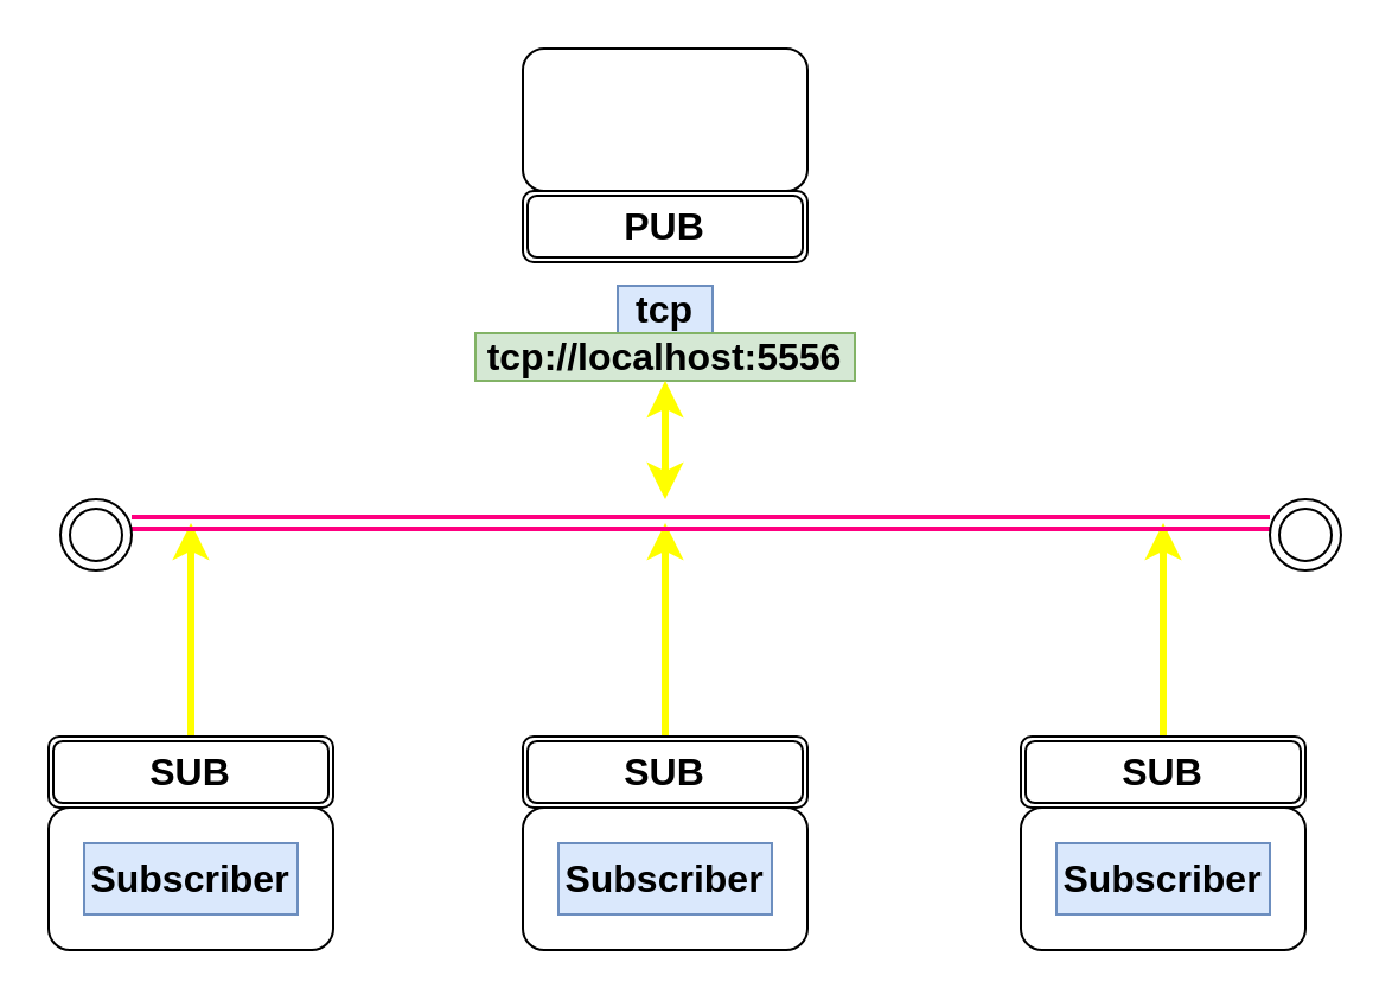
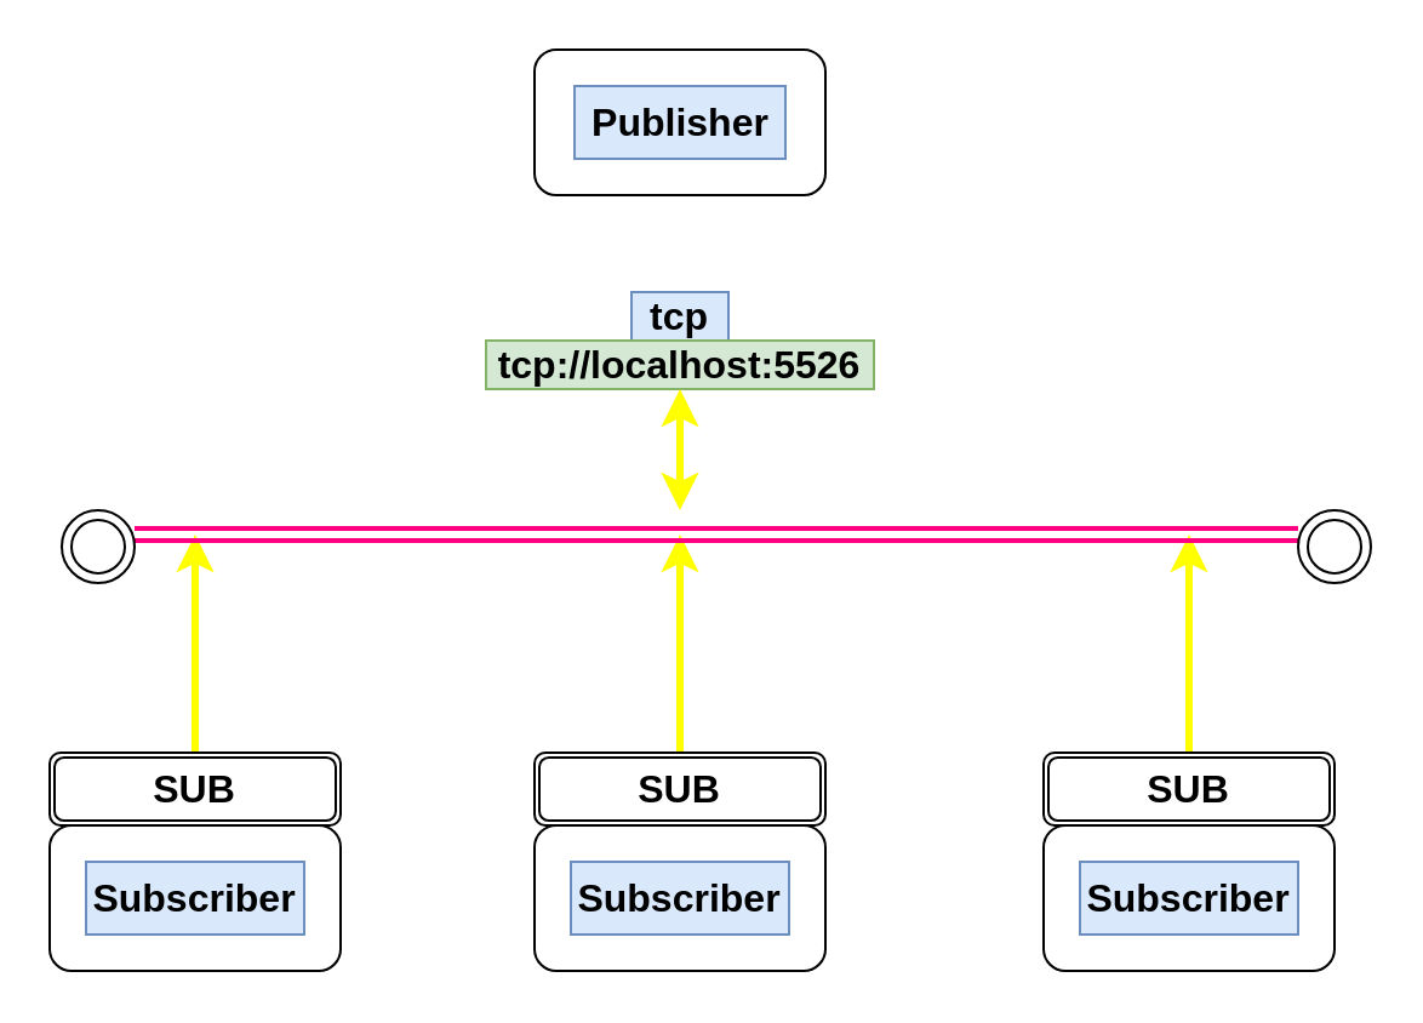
  <mxCell id="0" />
  <mxCell id="1" parent="0" />
  <mxCell id="2" value="" style="rounded=1;whiteSpace=wrap;html=1;" vertex="1" parent="1"><mxGeometry x="220" y="20" width="120" height="60" as="geometry" /></mxCell>
- <mxCell id="4" value="PUB" style="shape=ext;double=1;rounded=1;whiteSpace=wrap;html=1;fontSize=16;fontStyle=1" vertex="1" parent="1"><mxGeometry x="220" y="80" width="120" height="30" as="geometry" /></mxCell>
+ <mxCell id="3" value="Publisher" style="text;html=1;strokeColor=#6c8ebf;fillColor=#dae8fc;align=center;verticalAlign=middle;whiteSpace=wrap;rounded=0;fontStyle=1;fontSize=16;" vertex="1" parent="1"><mxGeometry x="236.5" y="35" width="87" height="30" as="geometry" /></mxCell>
  <mxCell id="5" value="tcp" style="text;html=1;strokeColor=#6c8ebf;fillColor=#dae8fc;align=center;verticalAlign=middle;whiteSpace=wrap;rounded=0;fontSize=16;fontStyle=1" vertex="1" parent="1"><mxGeometry x="260" y="120" width="40" height="20" as="geometry" /></mxCell>
- <mxCell id="6" value="tcp://localhost:5556" style="text;html=1;strokeColor=#82b366;fillColor=#d5e8d4;align=center;verticalAlign=middle;whiteSpace=wrap;rounded=0;fontSize=16;fontStyle=1" vertex="1" parent="1"><mxGeometry x="200" y="140" width="160" height="20" as="geometry" /></mxCell>
+ <mxCell id="6" value="tcp://localhost:5526" style="text;html=1;strokeColor=#82b366;fillColor=#d5e8d4;align=center;verticalAlign=middle;whiteSpace=wrap;rounded=0;fontSize=16;fontStyle=1" vertex="1" parent="1"><mxGeometry x="200" y="140" width="160" height="20" as="geometry" /></mxCell>
  <mxCell id="7" value="" style="rounded=1;whiteSpace=wrap;html=1;fontSize=16;" vertex="1" parent="1"><mxGeometry x="20" y="340" width="120" height="60" as="geometry" /></mxCell>
  <mxCell id="8" value="Subscriber" style="text;html=1;strokeColor=#6c8ebf;fillColor=#dae8fc;align=center;verticalAlign=middle;whiteSpace=wrap;rounded=0;fontStyle=1;fontSize=16;" vertex="1" parent="1"><mxGeometry x="35" y="355" width="90" height="30" as="geometry" /></mxCell>
  <mxCell id="9" value="" style="edgeStyle=orthogonalEdgeStyle;rounded=0;orthogonalLoop=1;jettySize=auto;html=1;fontSize=16;strokeColor=#FFFF00;strokeWidth=3;" edge="1" parent="1" source="10"><mxGeometry relative="1" as="geometry"><mxPoint x="80" y="220" as="targetPoint" /></mxGeometry></mxCell>
  <mxCell id="10" value="SUB" style="shape=ext;double=1;rounded=1;whiteSpace=wrap;html=1;fontSize=16;fontStyle=1" vertex="1" parent="1"><mxGeometry x="20" y="310" width="120" height="30" as="geometry" /></mxCell>
  <mxCell id="11" value="" style="rounded=1;whiteSpace=wrap;html=1;fontSize=16;" vertex="1" parent="1"><mxGeometry x="220" y="340" width="120" height="60" as="geometry" /></mxCell>
  <mxCell id="12" value="Subscriber" style="text;html=1;strokeColor=#6c8ebf;fillColor=#dae8fc;align=center;verticalAlign=middle;whiteSpace=wrap;rounded=0;fontStyle=1;fontSize=16;" vertex="1" parent="1"><mxGeometry x="235" y="355" width="90" height="30" as="geometry" /></mxCell>
  <mxCell id="13" value="" style="edgeStyle=orthogonalEdgeStyle;rounded=0;orthogonalLoop=1;jettySize=auto;html=1;fontSize=16;strokeColor=#FFFF00;strokeWidth=3;" edge="1" parent="1" source="14"><mxGeometry relative="1" as="geometry"><mxPoint x="280" y="220" as="targetPoint" /></mxGeometry></mxCell>
  <mxCell id="14" value="SUB" style="shape=ext;double=1;rounded=1;whiteSpace=wrap;html=1;fontSize=16;fontStyle=1" vertex="1" parent="1"><mxGeometry x="220" y="310" width="120" height="30" as="geometry" /></mxCell>
  <mxCell id="15" value="" style="rounded=1;whiteSpace=wrap;html=1;fontSize=16;" vertex="1" parent="1"><mxGeometry x="430" y="340" width="120" height="60" as="geometry" /></mxCell>
  <mxCell id="16" value="Subscriber" style="text;html=1;strokeColor=#6c8ebf;fillColor=#dae8fc;align=center;verticalAlign=middle;whiteSpace=wrap;rounded=0;fontStyle=1;fontSize=16;" vertex="1" parent="1"><mxGeometry x="445" y="355" width="90" height="30" as="geometry" /></mxCell>
  <mxCell id="17" value="" style="edgeStyle=orthogonalEdgeStyle;rounded=0;orthogonalLoop=1;jettySize=auto;html=1;fontSize=16;strokeColor=#FFFF00;strokeWidth=3;" edge="1" parent="1" source="18"><mxGeometry relative="1" as="geometry"><mxPoint x="490" y="220" as="targetPoint" /></mxGeometry></mxCell>
  <mxCell id="18" value="SUB" style="shape=ext;double=1;rounded=1;whiteSpace=wrap;html=1;fontSize=16;fontStyle=1" vertex="1" parent="1"><mxGeometry x="430" y="310" width="120" height="30" as="geometry" /></mxCell>
  <mxCell id="19" value="" style="shape=link;html=1;fontSize=16;strokeColor=#FF0080;strokeWidth=2;" edge="1" parent="1"><mxGeometry width="50" height="50" relative="1" as="geometry"><mxPoint x="55" y="220" as="sourcePoint" /><mxPoint x="535" y="220" as="targetPoint" /></mxGeometry></mxCell>
  <mxCell id="20" value="" style="endArrow=classic;startArrow=classic;html=1;fontSize=16;entryX=0.5;entryY=1;entryDx=0;entryDy=0;strokeColor=#FFFF00;strokeWidth=3;" edge="1" parent="1" target="6"><mxGeometry width="50" height="50" relative="1" as="geometry"><mxPoint x="280" y="210" as="sourcePoint" /><mxPoint x="305" y="160" as="targetPoint" /></mxGeometry></mxCell>
  <mxCell id="21" value="" style="ellipse;shape=doubleEllipse;whiteSpace=wrap;html=1;aspect=fixed;fontSize=16;" vertex="1" parent="1"><mxGeometry x="25" y="210" width="30" height="30" as="geometry" /></mxCell>
  <mxCell id="22" value="" style="ellipse;shape=doubleEllipse;whiteSpace=wrap;html=1;aspect=fixed;fontSize=16;" vertex="1" parent="1"><mxGeometry x="535" y="210" width="30" height="30" as="geometry" /></mxCell>
